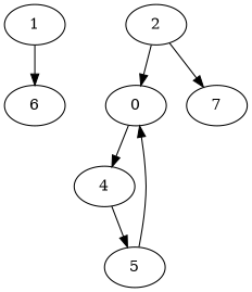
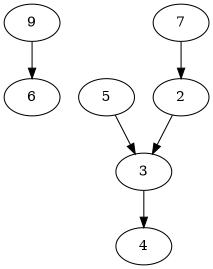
  digraph {
-   1
+   1 [label=9]
    6
    2
-   3 [label=0]
+   3
    7
    4
    5
    1 -> 6
    2 -> 3
-   2 -> 7
+   7 -> 2
    3 -> 4
-   4 -> 5
    5 -> 3
  }
